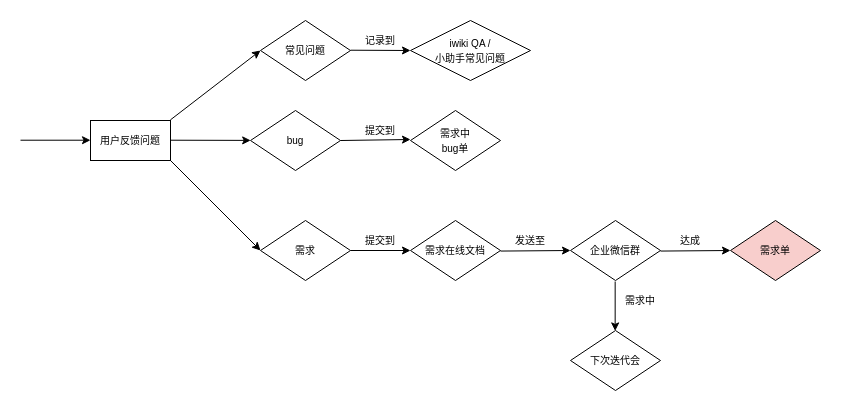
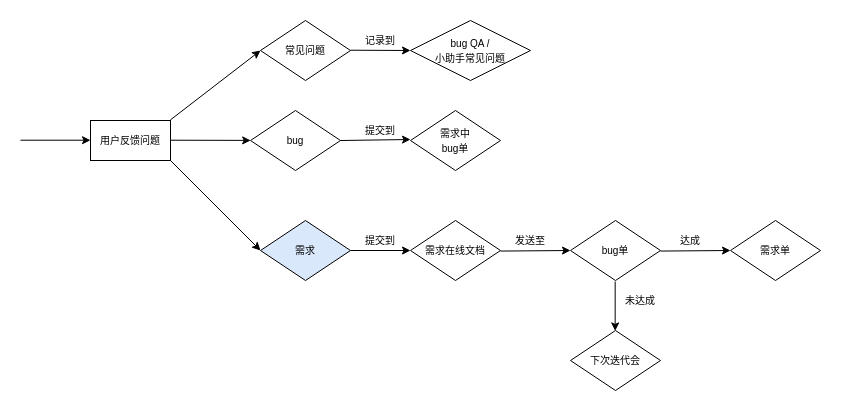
  <mxCell id="0" />
  <mxCell id="1" parent="0" />
  <mxCell id="2" value="&lt;font style=&quot;font-size: 10px&quot;&gt;用户反馈问题&lt;/font&gt;" style="rounded=0;whiteSpace=wrap;html=1;" parent="1" vertex="1"><mxGeometry x="90" y="120" width="80" height="40" as="geometry" /></mxCell>
  <mxCell id="3" value="" style="endArrow=classic;html=1;" parent="1" edge="1"><mxGeometry width="50" height="50" relative="1" as="geometry"><mxPoint x="20" y="139.71" as="sourcePoint" /><mxPoint x="90" y="139.71" as="targetPoint" /></mxGeometry></mxCell>
  <mxCell id="4" value="&lt;font style=&quot;font-size: 10px&quot;&gt;常见问题&lt;/font&gt;" style="rhombus;whiteSpace=wrap;html=1;" parent="1" vertex="1"><mxGeometry x="260" y="20" width="90" height="60" as="geometry" /></mxCell>
- <mxCell id="5" value="&lt;font style=&quot;font-size: 10px&quot;&gt;iwiki QA /&lt;br&gt;小助手常见问题&lt;/font&gt;" style="rhombus;whiteSpace=wrap;html=1;" parent="1" vertex="1"><mxGeometry x="410" y="20" width="120" height="60" as="geometry" /></mxCell>
+ <mxCell id="5" value="&lt;font style=&quot;font-size: 10px&quot;&gt;bug QA /&lt;br&gt;小助手常见问题&lt;/font&gt;" style="rhombus;whiteSpace=wrap;html=1;" parent="1" vertex="1"><mxGeometry x="410" y="20" width="120" height="60" as="geometry" /></mxCell>
  <mxCell id="6" value="&lt;span style=&quot;font-size: 10px&quot;&gt;bug&lt;/span&gt;" style="rhombus;whiteSpace=wrap;html=1;" parent="1" vertex="1"><mxGeometry x="250" y="110" width="90" height="60" as="geometry" /></mxCell>
  <mxCell id="7" value="&lt;span style=&quot;font-size: 10px&quot;&gt;需求中&lt;br&gt;bug单&lt;br&gt;&lt;/span&gt;" style="rhombus;whiteSpace=wrap;html=1;" parent="1" vertex="1"><mxGeometry x="410" y="110" width="90" height="60" as="geometry" /></mxCell>
- <mxCell id="8" value="&lt;span style=&quot;font-size: 10px&quot;&gt;需求&lt;/span&gt;" style="rhombus;whiteSpace=wrap;html=1;" parent="1" vertex="1"><mxGeometry x="260" y="220" width="90" height="60" as="geometry" /></mxCell>
+ <mxCell id="8" value="&lt;span style=&quot;font-size: 10px&quot;&gt;需求&lt;/span&gt;" style="rhombus;whiteSpace=wrap;html=1;fillColor=#dae8fc;" parent="1" vertex="1"><mxGeometry x="260" y="220" width="90" height="60" as="geometry" /></mxCell>
  <mxCell id="9" value="" style="endArrow=classic;html=1;" parent="1" target="6" edge="1"><mxGeometry width="50" height="50" relative="1" as="geometry"><mxPoint x="170" y="139.71" as="sourcePoint" /><mxPoint x="240" y="139.71" as="targetPoint" /></mxGeometry></mxCell>
  <mxCell id="10" value="" style="endArrow=classic;html=1;entryX=0;entryY=0.5;entryDx=0;entryDy=0;" parent="1" target="4" edge="1"><mxGeometry width="50" height="50" relative="1" as="geometry"><mxPoint x="169.86" y="119.43" as="sourcePoint" /><mxPoint x="260.005" y="119.624" as="targetPoint" /></mxGeometry></mxCell>
  <mxCell id="11" value="" style="endArrow=classic;html=1;entryX=0;entryY=0.5;entryDx=0;entryDy=0;" parent="1" target="8" edge="1"><mxGeometry width="50" height="50" relative="1" as="geometry"><mxPoint x="170" y="160" as="sourcePoint" /><mxPoint x="260.145" y="160.194" as="targetPoint" /></mxGeometry></mxCell>
  <mxCell id="12" value="" style="endArrow=classic;html=1;" parent="1" edge="1"><mxGeometry width="50" height="50" relative="1" as="geometry"><mxPoint x="350" y="49.71" as="sourcePoint" /><mxPoint x="410" y="50" as="targetPoint" /></mxGeometry></mxCell>
  <mxCell id="13" value="&lt;font style=&quot;font-size: 10px&quot;&gt;记录到&lt;/font&gt;" style="text;html=1;strokeColor=none;fillColor=none;align=center;verticalAlign=middle;whiteSpace=wrap;rounded=0;" parent="1" vertex="1"><mxGeometry x="360" y="30" width="40" height="20" as="geometry" /></mxCell>
  <mxCell id="14" value="" style="endArrow=classic;html=1;exitX=1;exitY=0.5;exitDx=0;exitDy=0;" parent="1" source="6" edge="1"><mxGeometry width="50" height="50" relative="1" as="geometry"><mxPoint x="368.84" y="139.56" as="sourcePoint" /><mxPoint x="410" y="139" as="targetPoint" /></mxGeometry></mxCell>
  <mxCell id="15" value="&lt;font style=&quot;font-size: 10px&quot;&gt;提交到&lt;/font&gt;" style="text;html=1;strokeColor=none;fillColor=none;align=center;verticalAlign=middle;whiteSpace=wrap;rounded=0;" parent="1" vertex="1"><mxGeometry x="360" y="120" width="40" height="20" as="geometry" /></mxCell>
  <mxCell id="16" value="&lt;span style=&quot;font-size: 10px&quot;&gt;需求在线文档&lt;br&gt;&lt;/span&gt;" style="rhombus;whiteSpace=wrap;html=1;" parent="1" vertex="1"><mxGeometry x="410" y="220" width="90" height="60" as="geometry" /></mxCell>
  <mxCell id="17" value="" style="endArrow=classic;html=1;entryX=0;entryY=0.5;entryDx=0;entryDy=0;exitX=1;exitY=0.5;exitDx=0;exitDy=0;" parent="1" target="16" edge="1"><mxGeometry width="50" height="50" relative="1" as="geometry"><mxPoint x="350" y="250" as="sourcePoint" /><mxPoint x="455" y="249.43" as="targetPoint" /></mxGeometry></mxCell>
  <mxCell id="18" value="&lt;font style=&quot;font-size: 10px&quot;&gt;提交到&lt;/font&gt;" style="text;html=1;strokeColor=none;fillColor=none;align=center;verticalAlign=middle;whiteSpace=wrap;rounded=0;" parent="1" vertex="1"><mxGeometry x="360" y="230" width="40" height="20" as="geometry" /></mxCell>
  <mxCell id="19" value="" style="endArrow=classic;html=1;exitX=1;exitY=0.5;exitDx=0;exitDy=0;" parent="1" edge="1"><mxGeometry width="50" height="50" relative="1" as="geometry"><mxPoint x="500" y="250.57" as="sourcePoint" /><mxPoint x="570" y="250" as="targetPoint" /></mxGeometry></mxCell>
  <mxCell id="20" value="&lt;span style=&quot;font-size: 10px&quot;&gt;发送至&lt;/span&gt;" style="text;html=1;strokeColor=none;fillColor=none;align=center;verticalAlign=middle;whiteSpace=wrap;rounded=0;" parent="1" vertex="1"><mxGeometry x="510" y="230" width="40" height="20" as="geometry" /></mxCell>
- <mxCell id="21" value="&lt;span style=&quot;font-size: 10px&quot;&gt;企业微信群&lt;br&gt;&lt;/span&gt;" style="rhombus;whiteSpace=wrap;html=1;" parent="1" vertex="1"><mxGeometry x="570" y="220" width="90" height="60" as="geometry" /></mxCell>
+ <mxCell id="21" value="&lt;span style=&quot;font-size: 10px&quot;&gt;bug单&lt;br&gt;&lt;/span&gt;" style="rhombus;whiteSpace=wrap;html=1;" parent="1" vertex="1"><mxGeometry x="570" y="220" width="90" height="60" as="geometry" /></mxCell>
  <mxCell id="22" value="" style="endArrow=classic;html=1;exitX=1;exitY=0.5;exitDx=0;exitDy=0;" parent="1" edge="1"><mxGeometry width="50" height="50" relative="1" as="geometry"><mxPoint x="660" y="250.57" as="sourcePoint" /><mxPoint x="730" y="250" as="targetPoint" /></mxGeometry></mxCell>
  <mxCell id="23" value="&lt;span style=&quot;font-size: 10px&quot;&gt;达成&lt;/span&gt;" style="text;html=1;strokeColor=none;fillColor=none;align=center;verticalAlign=middle;whiteSpace=wrap;rounded=0;" parent="1" vertex="1"><mxGeometry x="670" y="230" width="40" height="20" as="geometry" /></mxCell>
- <mxCell id="24" value="&lt;span style=&quot;font-size: 10px&quot;&gt;需求单&lt;br&gt;&lt;/span&gt;" style="rhombus;whiteSpace=wrap;html=1;fillColor=#f8cecc;" parent="1" vertex="1"><mxGeometry x="730" y="220" width="90" height="60" as="geometry" /></mxCell>
+ <mxCell id="24" value="&lt;span style=&quot;font-size: 10px&quot;&gt;需求单&lt;br&gt;&lt;/span&gt;" style="rhombus;whiteSpace=wrap;html=1;" parent="1" vertex="1"><mxGeometry x="730" y="220" width="90" height="60" as="geometry" /></mxCell>
  <mxCell id="25" value="" style="endArrow=classic;html=1;exitX=1;exitY=0.5;exitDx=0;exitDy=0;" parent="1" edge="1"><mxGeometry width="50" height="50" relative="1" as="geometry"><mxPoint x="614.66" y="281" as="sourcePoint" /><mxPoint x="614.66" y="330.43" as="targetPoint" /></mxGeometry></mxCell>
- <mxCell id="26" value="&lt;span style=&quot;font-size: 10px&quot;&gt;需求中&lt;/span&gt;" style="text;html=1;strokeColor=none;fillColor=none;align=center;verticalAlign=middle;whiteSpace=wrap;rounded=0;" parent="1" vertex="1"><mxGeometry x="620" y="290" width="40" height="20" as="geometry" /></mxCell>
+ <mxCell id="26" value="&lt;span style=&quot;font-size: 10px&quot;&gt;未达成&lt;/span&gt;" style="text;html=1;strokeColor=none;fillColor=none;align=center;verticalAlign=middle;whiteSpace=wrap;rounded=0;" parent="1" vertex="1"><mxGeometry x="620" y="290" width="40" height="20" as="geometry" /></mxCell>
  <mxCell id="27" value="&lt;span style=&quot;font-size: 10px&quot;&gt;下次迭代会&lt;br&gt;&lt;/span&gt;" style="rhombus;whiteSpace=wrap;html=1;" parent="1" vertex="1"><mxGeometry x="570" y="330" width="90" height="60" as="geometry" /></mxCell>
